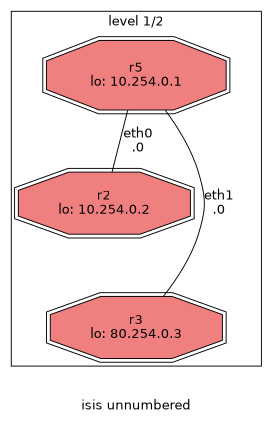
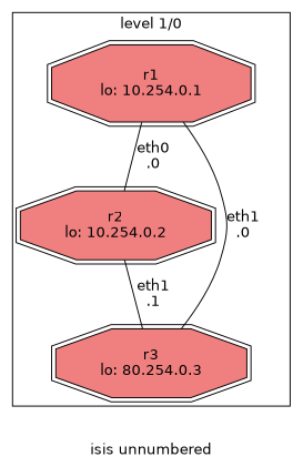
  graph {
    fontname="DejaVu Sans"
    label="isis unnumbered"
    node [fillcolor="#f08080" fontname="DejaVu Sans" shape=doubleoctagon style=filled]
    edge [fontname="DejaVu Sans"]
-   n1 [label="r5\nlo: 10.254.0.1"]
+   n1 [label="r1\nlo: 10.254.0.1"]
    n2 [label="r2\nlo: 10.254.0.2"]
    n3 [label="r3\nlo: 80.254.0.3"]
    subgraph cluster_1 {
-     label="level 1/2"
+     label="level 1/0"
      n1
      n2
      n3
    }
    n1 -- n2 [label="eth0\n.0"]
    n1 -- n3 [label="eth1\n.0"]
+   n2 -- n3 [label="eth1\n.1"]
  }
